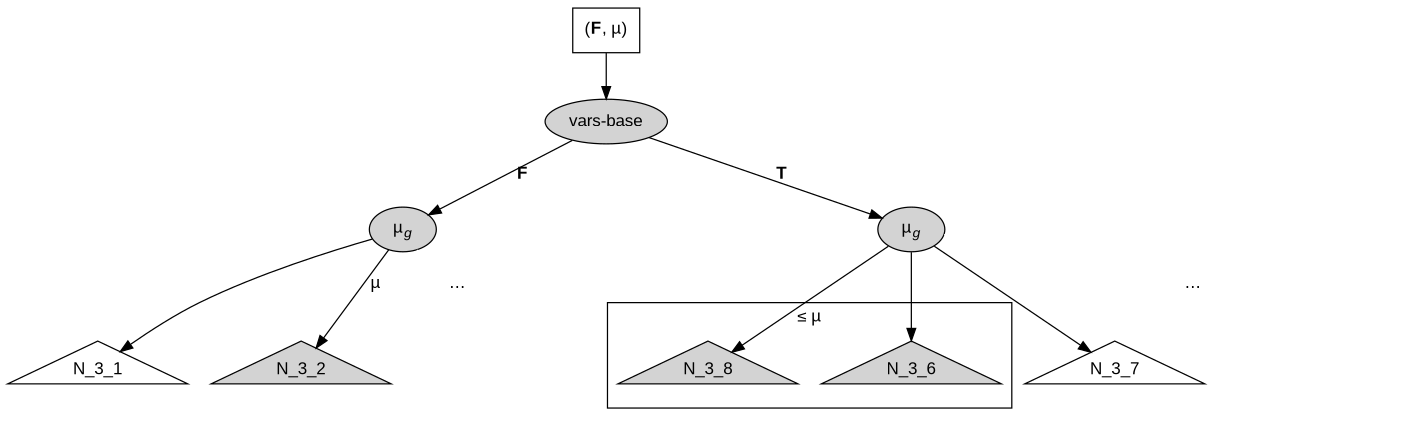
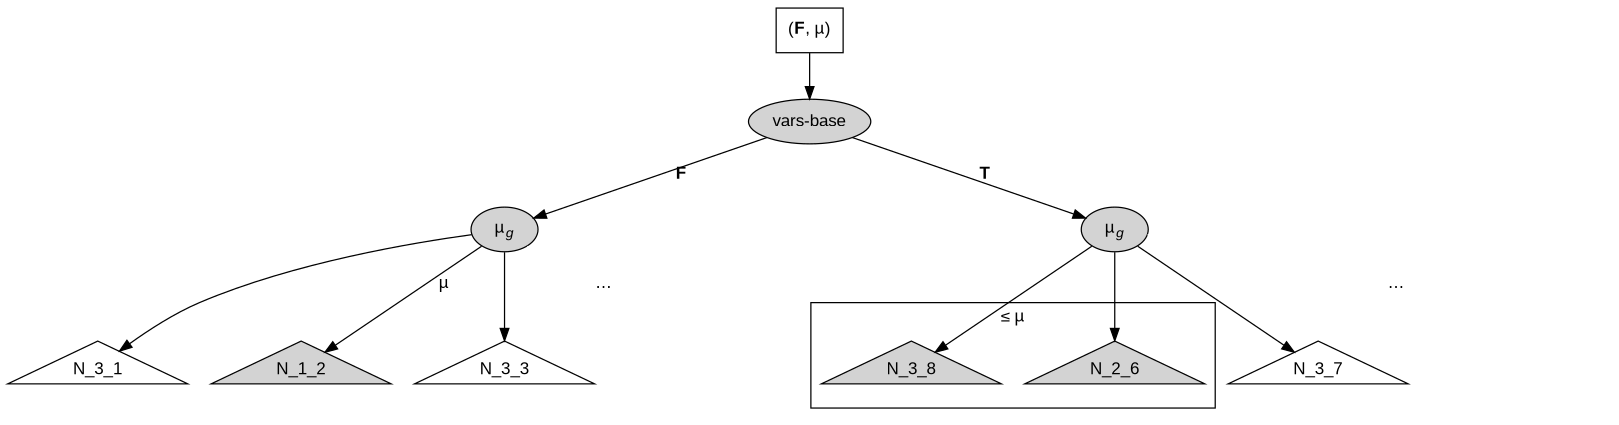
  digraph {
    fontname="Liberation Sans"
    node [fontname="Liberation Sans" shape=triangle style=filled]
    edge [fontname="Liberation Sans"]
    n1 [label=N_3_8]
-   N_3_6
+   N_3_6 [label=N_2_6]
    n3 [label=<(<b>F</b>, µ)> shape=record style=""]
    n4 [label="vars-base" shape=""]
    n5 [label=<µ<sub><i>g</i></sub>> shape=""]
    n6 [label=<µ<sub><i>g</i></sub>> shape=""]
    N_3_1 [style=""]
-   N_3_2
+   N_3_2 [label=N_1_2]
+   N_3_3 [style=""]
    N_3_4 [style=invisible]
    N_3_7 [style=""]
    N_3_8 [style=invisible]
    subgraph cluster_1 {
      label="≤ µ"
      n1
      N_3_6
    }
    n3 -> n4
    n4 -> n5 [label=<<b>F</b>>]
    n4 -> n6 [label=<<b>T</b>>]
    n5 -> N_3_1
    n5 -> N_3_2 [label="µ"]
+   n5 -> N_3_3
    n5 -> N_3_4 [arrowhead=none color=white label="…"]
    n6 -> n1
    n6 -> N_3_6
    n6 -> N_3_7
    n6 -> N_3_8 [arrowhead=none color=white label="…"]
  }
